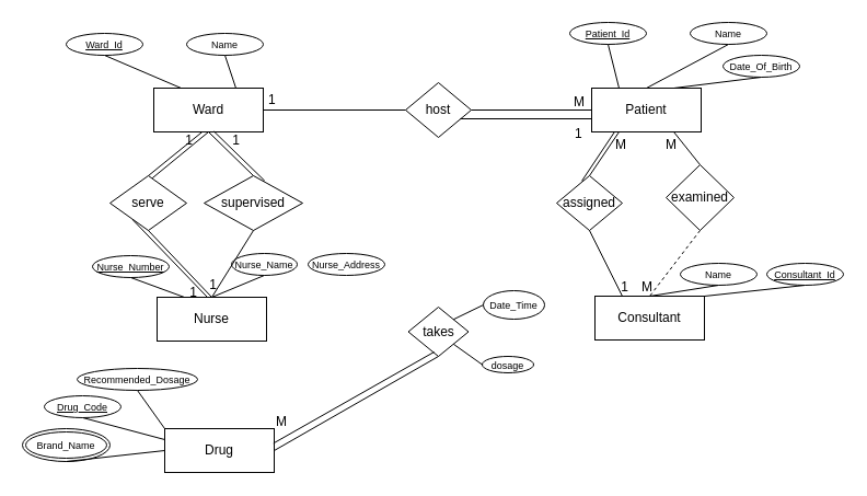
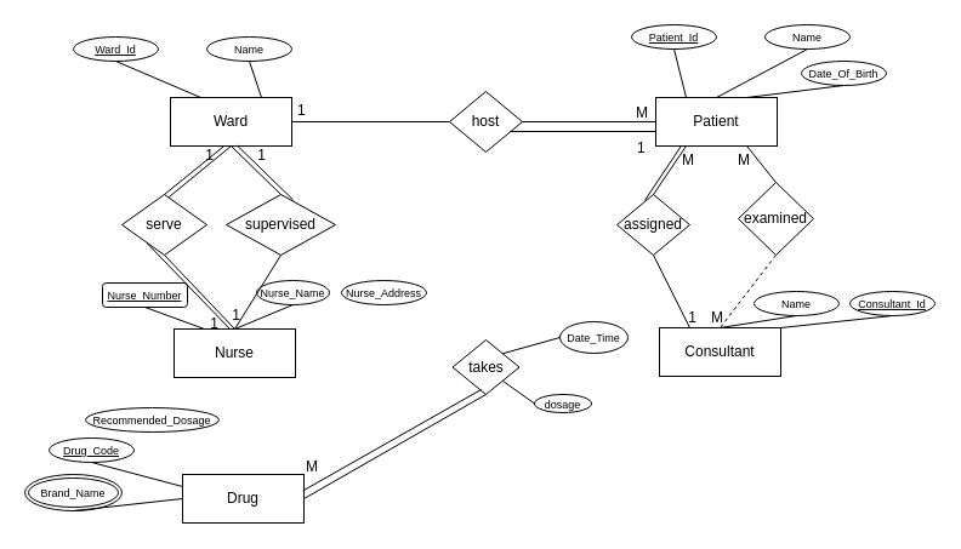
  <mxCell id="0" />
  <mxCell id="1" parent="0" />
  <mxCell id="2" value="Ward" style="whiteSpace=wrap;html=1;align=center;" vertex="1" parent="1"><mxGeometry x="140" y="80" width="100" height="40" as="geometry" /></mxCell>
  <mxCell id="3" value="Patient" style="whiteSpace=wrap;html=1;align=center;" vertex="1" parent="1"><mxGeometry x="540" y="80" width="100" height="40" as="geometry" /></mxCell>
  <mxCell id="4" value="Consultant" style="whiteSpace=wrap;html=1;align=center;" vertex="1" parent="1"><mxGeometry x="543" y="270" width="100" height="40" as="geometry" /></mxCell>
  <mxCell id="5" value="Nurse" style="whiteSpace=wrap;html=1;align=center;" vertex="1" parent="1"><mxGeometry x="143" y="271" width="100" height="40" as="geometry" /></mxCell>
  <mxCell id="6" value="Drug" style="whiteSpace=wrap;html=1;align=center;" vertex="1" parent="1"><mxGeometry x="150" y="391" width="100" height="40" as="geometry" /></mxCell>
  <mxCell id="7" value="&lt;font style=&quot;font-size: 9px;&quot;&gt;Ward_Id&lt;/font&gt;" style="ellipse;whiteSpace=wrap;html=1;align=center;fontStyle=4;" vertex="1" parent="1"><mxGeometry x="60" y="30" width="70" height="20" as="geometry" /></mxCell>
  <mxCell id="8" value="&lt;font style=&quot;font-size: 9px;&quot;&gt;Name&lt;/font&gt;" style="ellipse;whiteSpace=wrap;html=1;align=center;" vertex="1" parent="1"><mxGeometry x="170" y="30" width="70" height="20" as="geometry" /></mxCell>
  <mxCell id="9" value="&lt;font style=&quot;font-size: 9px;&quot;&gt;Patient_Id&lt;/font&gt;" style="ellipse;whiteSpace=wrap;html=1;align=center;fontStyle=4;" vertex="1" parent="1"><mxGeometry x="520" y="20" width="70" height="20" as="geometry" /></mxCell>
  <mxCell id="10" value="&lt;font style=&quot;font-size: 9px;&quot;&gt;Name&lt;/font&gt;" style="ellipse;whiteSpace=wrap;html=1;align=center;" vertex="1" parent="1"><mxGeometry x="630" y="20" width="70" height="20" as="geometry" /></mxCell>
- <mxCell id="11" value="&lt;font style=&quot;font-size: 9px;&quot;&gt;Nurse_Number&lt;/font&gt;" style="ellipse;whiteSpace=wrap;html=1;align=center;fontStyle=4;" vertex="1" parent="1"><mxGeometry x="84" y="233" width="70" height="20" as="geometry" /></mxCell>
+ <mxCell id="11" value="&lt;font style=&quot;font-size: 9px;&quot;&gt;Nurse_Number&lt;/font&gt;" style="whiteSpace=wrap;html=1;align=center;fontStyle=4;rounded=1;" vertex="1" parent="1"><mxGeometry x="84" y="233" width="70" height="20" as="geometry" /></mxCell>
  <mxCell id="12" value="&lt;font style=&quot;font-size: 9px;&quot;&gt;Nurse_Name&lt;/font&gt;" style="ellipse;whiteSpace=wrap;html=1;align=center;" vertex="1" parent="1"><mxGeometry x="211" y="231" width="60" height="20" as="geometry" /></mxCell>
  <mxCell id="13" value="&lt;font style=&quot;font-size: 9px;&quot;&gt;Consultant_Id&lt;/font&gt;" style="ellipse;whiteSpace=wrap;html=1;align=center;fontStyle=4;" vertex="1" parent="1"><mxGeometry x="700" y="240" width="70" height="20" as="geometry" /></mxCell>
  <mxCell id="14" value="&lt;font style=&quot;font-size: 9px;&quot;&gt;Name&lt;/font&gt;" style="ellipse;whiteSpace=wrap;html=1;align=center;" vertex="1" parent="1"><mxGeometry x="621" y="240" width="70" height="20" as="geometry" /></mxCell>
  <mxCell id="15" value="&lt;font style=&quot;font-size: 9px;&quot;&gt;Drug_Code&lt;/font&gt;" style="ellipse;whiteSpace=wrap;html=1;align=center;fontStyle=4;" vertex="1" parent="1"><mxGeometry x="40" y="361" width="70" height="20" as="geometry" /></mxCell>
  <mxCell id="16" value="&lt;font style=&quot;font-size: 9px;&quot;&gt;Recommended_Dosage&lt;/font&gt;" style="ellipse;whiteSpace=wrap;html=1;align=center;" vertex="1" parent="1"><mxGeometry x="70" y="336" width="110" height="20" as="geometry" /></mxCell>
  <mxCell id="17" value="&lt;font style=&quot;font-size: 9px;&quot;&gt;Date_Of_Birth&lt;/font&gt;" style="ellipse;whiteSpace=wrap;html=1;align=center;" vertex="1" parent="1"><mxGeometry x="660" y="50" width="70" height="20" as="geometry" /></mxCell>
  <mxCell id="18" value="&lt;font style=&quot;font-size: 9px;&quot;&gt;Nurse_Address&lt;/font&gt;" style="ellipse;whiteSpace=wrap;html=1;align=center;" vertex="1" parent="1"><mxGeometry x="281" y="231" width="70" height="20" as="geometry" /></mxCell>
  <mxCell id="19" value="&lt;font style=&quot;font-size: 9px;&quot;&gt;Brand_Name&lt;/font&gt;" style="ellipse;shape=doubleEllipse;margin=3;whiteSpace=wrap;html=1;align=center;" vertex="1" parent="1"><mxGeometry x="20" y="391" width="80" height="30" as="geometry" /></mxCell>
  <mxCell id="20" value="" style="endArrow=none;html=1;rounded=0;exitX=0.5;exitY=1;exitDx=0;exitDy=0;entryX=0.25;entryY=0;entryDx=0;entryDy=0;" edge="1" parent="1" source="7" target="2"><mxGeometry relative="1" as="geometry"><mxPoint x="45" y="70" as="sourcePoint" /><mxPoint x="205" y="70" as="targetPoint" /></mxGeometry></mxCell>
  <mxCell id="21" value="" style="endArrow=none;html=1;rounded=0;exitX=0.5;exitY=1;exitDx=0;exitDy=0;entryX=0.75;entryY=0;entryDx=0;entryDy=0;" edge="1" parent="1" source="8" target="2"><mxGeometry relative="1" as="geometry"><mxPoint x="200" y="40" as="sourcePoint" /><mxPoint x="270" y="80" as="targetPoint" /></mxGeometry></mxCell>
  <mxCell id="22" value="" style="endArrow=none;html=1;rounded=0;exitX=0.5;exitY=1;exitDx=0;exitDy=0;entryX=0.25;entryY=0;entryDx=0;entryDy=0;" edge="1" parent="1" source="9" target="3"><mxGeometry relative="1" as="geometry"><mxPoint x="560" y="50" as="sourcePoint" /><mxPoint x="570" y="90" as="targetPoint" /></mxGeometry></mxCell>
  <mxCell id="23" value="" style="endArrow=none;html=1;rounded=0;exitX=0.5;exitY=1;exitDx=0;exitDy=0;entryX=0.5;entryY=0;entryDx=0;entryDy=0;" edge="1" parent="1" source="10" target="3"><mxGeometry relative="1" as="geometry"><mxPoint x="565" y="50" as="sourcePoint" /><mxPoint x="575" y="90" as="targetPoint" /></mxGeometry></mxCell>
  <mxCell id="24" value="" style="endArrow=none;html=1;rounded=0;exitX=0.5;exitY=1;exitDx=0;exitDy=0;entryX=0.75;entryY=0;entryDx=0;entryDy=0;" edge="1" parent="1" source="17" target="3"><mxGeometry relative="1" as="geometry"><mxPoint x="675" y="50" as="sourcePoint" /><mxPoint x="600" y="90" as="targetPoint" /></mxGeometry></mxCell>
  <mxCell id="25" value="" style="endArrow=none;html=1;rounded=0;entryX=1;entryY=0;entryDx=0;entryDy=0;exitX=0.5;exitY=1;exitDx=0;exitDy=0;" edge="1" parent="1" source="13" target="4"><mxGeometry relative="1" as="geometry"><mxPoint x="533" y="270" as="sourcePoint" /><mxPoint x="573" y="320" as="targetPoint" /></mxGeometry></mxCell>
  <mxCell id="26" value="" style="endArrow=none;html=1;rounded=0;entryX=0.5;entryY=0;entryDx=0;entryDy=0;exitX=0.5;exitY=1;exitDx=0;exitDy=0;" edge="1" parent="1" source="14" target="4"><mxGeometry relative="1" as="geometry"><mxPoint x="538" y="270" as="sourcePoint" /><mxPoint x="578" y="280" as="targetPoint" /></mxGeometry></mxCell>
  <mxCell id="27" value="" style="endArrow=none;html=1;rounded=0;exitX=0.5;exitY=1;exitDx=0;exitDy=0;entryX=0.25;entryY=0;entryDx=0;entryDy=0;" edge="1" parent="1" source="11" target="5"><mxGeometry relative="1" as="geometry"><mxPoint x="93" y="191" as="sourcePoint" /><mxPoint x="253" y="191" as="targetPoint" /></mxGeometry></mxCell>
  <mxCell id="28" value="" style="endArrow=none;html=1;rounded=0;exitX=0.5;exitY=1;exitDx=0;exitDy=0;entryX=0.5;entryY=0;entryDx=0;entryDy=0;" edge="1" parent="1" source="12" target="5"><mxGeometry relative="1" as="geometry"><mxPoint x="168" y="261" as="sourcePoint" /><mxPoint x="178" y="281" as="targetPoint" /></mxGeometry></mxCell>
  <mxCell id="29" value="" style="endArrow=none;html=1;rounded=0;exitX=0.5;exitY=1;exitDx=0;exitDy=0;entryX=0;entryY=0.25;entryDx=0;entryDy=0;" edge="1" parent="1" source="15" target="6"><mxGeometry relative="1" as="geometry"><mxPoint x="140" y="371" as="sourcePoint" /><mxPoint x="300" y="371" as="targetPoint" /></mxGeometry></mxCell>
- <mxCell id="30" value="" style="endArrow=none;html=1;rounded=0;exitX=0.5;exitY=1;exitDx=0;exitDy=0;entryX=0;entryY=0;entryDx=0;entryDy=0;" edge="1" parent="1" source="16" target="6"><mxGeometry relative="1" as="geometry"><mxPoint x="145" y="391" as="sourcePoint" /><mxPoint x="185" y="401" as="targetPoint" /></mxGeometry></mxCell>
  <mxCell id="31" value="" style="endArrow=none;html=1;rounded=0;exitX=0.5;exitY=1;exitDx=0;exitDy=0;entryX=0;entryY=0.5;entryDx=0;entryDy=0;" edge="1" parent="1" source="19" target="6"><mxGeometry relative="1" as="geometry"><mxPoint x="245" y="391" as="sourcePoint" /><mxPoint x="210" y="401" as="targetPoint" /></mxGeometry></mxCell>
  <mxCell id="32" value="host" style="shape=rhombus;perimeter=rhombusPerimeter;whiteSpace=wrap;html=1;align=center;" vertex="1" parent="1"><mxGeometry x="370" y="75" width="60" height="50" as="geometry" /></mxCell>
  <mxCell id="33" value="" style="endArrow=none;html=1;rounded=0;exitX=1;exitY=0.5;exitDx=0;exitDy=0;entryX=0;entryY=0.5;entryDx=0;entryDy=0;" edge="1" parent="1" source="2" target="32"><mxGeometry relative="1" as="geometry"><mxPoint x="250" y="125" as="sourcePoint" /><mxPoint x="410" y="125" as="targetPoint" /></mxGeometry></mxCell>
  <mxCell id="34" value="" style="endArrow=none;html=1;rounded=0;exitX=1;exitY=0.5;exitDx=0;exitDy=0;entryX=0;entryY=0.5;entryDx=0;entryDy=0;" edge="1" parent="1" source="32" target="3"><mxGeometry relative="1" as="geometry"><mxPoint x="390" y="130" as="sourcePoint" /><mxPoint x="520" y="130" as="targetPoint" /></mxGeometry></mxCell>
  <mxCell id="35" value="" style="endArrow=none;html=1;rounded=0;entryX=0;entryY=0.75;entryDx=0;entryDy=0;" edge="1" parent="1"><mxGeometry relative="1" as="geometry"><mxPoint x="420" y="108" as="sourcePoint" /><mxPoint x="540" y="108" as="targetPoint" /></mxGeometry></mxCell>
  <mxCell id="36" value="1" style="text;strokeColor=none;fillColor=none;spacingLeft=4;spacingRight=4;overflow=hidden;rotatable=0;points=[[0,0.5],[1,0.5]];portConstraint=eastwest;fontSize=12;whiteSpace=wrap;html=1;" vertex="1" parent="1"><mxGeometry x="239" y="77" width="40" height="30" as="geometry" /></mxCell>
  <mxCell id="37" value="M" style="text;strokeColor=none;fillColor=none;spacingLeft=4;spacingRight=4;overflow=hidden;rotatable=0;points=[[0,0.5],[1,0.5]];portConstraint=eastwest;fontSize=12;whiteSpace=wrap;html=1;" vertex="1" parent="1"><mxGeometry x="518" y="79" width="40" height="30" as="geometry" /></mxCell>
  <mxCell id="38" value="assigned" style="shape=rhombus;perimeter=rhombusPerimeter;whiteSpace=wrap;html=1;align=center;" vertex="1" parent="1"><mxGeometry x="508" y="160" width="60" height="50" as="geometry" /></mxCell>
  <mxCell id="39" value="examined" style="shape=rhombus;perimeter=rhombusPerimeter;whiteSpace=wrap;html=1;align=center;" vertex="1" parent="1"><mxGeometry x="608" y="150" width="62" height="60" as="geometry" /></mxCell>
  <mxCell id="40" value="" style="endArrow=none;html=1;rounded=0;exitX=0.25;exitY=1;exitDx=0;exitDy=0;entryX=0.5;entryY=0;entryDx=0;entryDy=0;" edge="1" parent="1" source="3" target="38"><mxGeometry relative="1" as="geometry"><mxPoint x="483" y="158.57" as="sourcePoint" /><mxPoint x="643" y="158.57" as="targetPoint" /></mxGeometry></mxCell>
  <mxCell id="41" value="M" style="resizable=0;html=1;whiteSpace=wrap;align=right;verticalAlign=bottom;" connectable="0" vertex="1" parent="40"><mxGeometry x="1" relative="1" as="geometry"><mxPoint x="35" y="-20" as="offset" /></mxGeometry></mxCell>
  <mxCell id="42" value="" style="endArrow=none;html=1;rounded=0;exitX=0.5;exitY=1;exitDx=0;exitDy=0;entryX=0.25;entryY=0;entryDx=0;entryDy=0;" edge="1" parent="1" source="38" target="4"><mxGeometry relative="1" as="geometry"><mxPoint x="575" y="130" as="sourcePoint" /><mxPoint x="548" y="170" as="targetPoint" /></mxGeometry></mxCell>
  <mxCell id="43" value="1" style="resizable=0;html=1;whiteSpace=wrap;align=right;verticalAlign=bottom;" connectable="0" vertex="1" parent="42"><mxGeometry x="1" relative="1" as="geometry"><mxPoint x="7" as="offset" /></mxGeometry></mxCell>
  <mxCell id="44" value="" style="endArrow=none;html=1;rounded=0;exitX=0.5;exitY=1;exitDx=0;exitDy=0;entryX=0.5;entryY=0;entryDx=0;entryDy=0;dashed=1;" edge="1" parent="1" source="39" target="4"><mxGeometry relative="1" as="geometry"><mxPoint x="590" y="200" as="sourcePoint" /><mxPoint x="620" y="260" as="targetPoint" /></mxGeometry></mxCell>
  <mxCell id="45" value="M" style="resizable=0;html=1;whiteSpace=wrap;align=right;verticalAlign=bottom;" connectable="0" vertex="1" parent="44"><mxGeometry x="1" relative="1" as="geometry"><mxPoint x="4" as="offset" /></mxGeometry></mxCell>
  <mxCell id="46" value="" style="endArrow=none;html=1;rounded=0;exitX=0.75;exitY=1;exitDx=0;exitDy=0;entryX=0.5;entryY=0;entryDx=0;entryDy=0;" edge="1" parent="1" source="3" target="39"><mxGeometry relative="1" as="geometry"><mxPoint x="653" y="140" as="sourcePoint" /><mxPoint x="608" y="200" as="targetPoint" /></mxGeometry></mxCell>
  <mxCell id="47" value="M" style="resizable=0;html=1;whiteSpace=wrap;align=right;verticalAlign=bottom;" connectable="0" vertex="1" parent="46"><mxGeometry x="1" relative="1" as="geometry"><mxPoint x="-20" y="-10" as="offset" /></mxGeometry></mxCell>
  <mxCell id="48" value="" style="endArrow=none;html=1;rounded=0;entryX=0.384;entryY=0.095;entryDx=0;entryDy=0;exitX=0.212;exitY=0.989;exitDx=0;exitDy=0;exitPerimeter=0;entryPerimeter=0;" edge="1" parent="1" source="3" target="38"><mxGeometry relative="1" as="geometry"><mxPoint x="380" y="220" as="sourcePoint" /><mxPoint x="540" y="220" as="targetPoint" /></mxGeometry></mxCell>
  <mxCell id="49" value="takes" style="shape=rhombus;perimeter=rhombusPerimeter;whiteSpace=wrap;html=1;align=center;" vertex="1" parent="1"><mxGeometry x="372.5" y="280" width="55" height="45" as="geometry" /></mxCell>
  <mxCell id="50" value="" style="endArrow=none;html=1;rounded=0;exitX=0.5;exitY=1;exitDx=0;exitDy=0;entryX=1;entryY=0.5;entryDx=0;entryDy=0;" edge="1" parent="1" source="49" target="6"><mxGeometry relative="1" as="geometry"><mxPoint x="445" y="340" as="sourcePoint" /><mxPoint x="330" y="525" as="targetPoint" /></mxGeometry></mxCell>
  <mxCell id="51" value="&lt;font style=&quot;font-size: 9px;&quot;&gt;dosage&lt;/font&gt;" style="ellipse;whiteSpace=wrap;html=1;align=center;" vertex="1" parent="1"><mxGeometry x="440" y="325" width="47" height="15" as="geometry" /></mxCell>
  <mxCell id="52" value="" style="endArrow=none;html=1;rounded=0;exitX=1;exitY=1;exitDx=0;exitDy=0;entryX=0;entryY=0.5;entryDx=0;entryDy=0;" edge="1" parent="1" source="49" target="51"><mxGeometry relative="1" as="geometry"><mxPoint x="408" y="399.41" as="sourcePoint" /><mxPoint x="568" y="399.41" as="targetPoint" /></mxGeometry></mxCell>
- <mxCell id="53" value="&lt;font style=&quot;font-size: 9px;&quot;&gt;Date_Time&lt;/font&gt;" style="ellipse;whiteSpace=wrap;html=1;align=center;" vertex="1" parent="1"><mxGeometry x="441" y="265" width="56" height="26" as="geometry" /></mxCell>
+ <mxCell id="53" value="&lt;font style=&quot;font-size: 9px;&quot;&gt;Date_Time&lt;/font&gt;" style="ellipse;whiteSpace=wrap;html=1;align=center;" vertex="1" parent="1"><mxGeometry x="461" y="265" width="56" height="26" as="geometry" /></mxCell>
  <mxCell id="54" value="" style="endArrow=none;html=1;rounded=0;exitX=1;exitY=0;exitDx=0;exitDy=0;entryX=0;entryY=0.5;entryDx=0;entryDy=0;" edge="1" parent="1" target="53" source="49"><mxGeometry relative="1" as="geometry"><mxPoint x="456" y="311" as="sourcePoint" /><mxPoint x="612" y="330.41" as="targetPoint" /></mxGeometry></mxCell>
  <mxCell id="55" value="M" style="text;strokeColor=none;fillColor=none;spacingLeft=4;spacingRight=4;overflow=hidden;rotatable=0;points=[[0,0.5],[1,0.5]];portConstraint=eastwest;fontSize=12;whiteSpace=wrap;html=1;" vertex="1" parent="1"><mxGeometry x="246" y="371" width="40" height="30" as="geometry" /></mxCell>
  <mxCell id="56" value="1" style="text;strokeColor=none;fillColor=none;spacingLeft=4;spacingRight=4;overflow=hidden;rotatable=0;points=[[0,0.5],[1,0.5]];portConstraint=eastwest;fontSize=12;whiteSpace=wrap;html=1;" vertex="1" parent="1"><mxGeometry x="519" y="108" width="40" height="30" as="geometry" /></mxCell>
  <mxCell id="57" value="" style="endArrow=none;html=1;rounded=0;exitX=0.5;exitY=1;exitDx=0;exitDy=0;entryX=0.993;entryY=0.334;entryDx=0;entryDy=0;entryPerimeter=0;" edge="1" parent="1" target="6"><mxGeometry relative="1" as="geometry"><mxPoint x="396" y="321" as="sourcePoint" /><mxPoint x="239" y="436" as="targetPoint" /></mxGeometry></mxCell>
  <mxCell id="58" value="supervised" style="shape=rhombus;perimeter=rhombusPerimeter;whiteSpace=wrap;html=1;align=center;" vertex="1" parent="1"><mxGeometry x="186" y="160" width="90" height="50" as="geometry" /></mxCell>
  <mxCell id="59" value="" style="endArrow=none;html=1;rounded=0;exitX=0.5;exitY=1;exitDx=0;exitDy=0;entryX=0.5;entryY=0;entryDx=0;entryDy=0;" edge="1" parent="1" source="58" target="5"><mxGeometry relative="1" as="geometry"><mxPoint x="110" y="220" as="sourcePoint" /><mxPoint x="270" y="220" as="targetPoint" /></mxGeometry></mxCell>
  <mxCell id="60" value="1" style="resizable=0;html=1;whiteSpace=wrap;align=right;verticalAlign=bottom;" connectable="0" vertex="1" parent="59"><mxGeometry x="1" relative="1" as="geometry"><mxPoint x="-12" y="4" as="offset" /></mxGeometry></mxCell>
  <mxCell id="61" value="" style="endArrow=none;html=1;rounded=0;exitX=0.5;exitY=1;exitDx=0;exitDy=0;entryX=0.5;entryY=0;entryDx=0;entryDy=0;" edge="1" parent="1" source="2" target="58"><mxGeometry relative="1" as="geometry"><mxPoint x="287" y="150" as="sourcePoint" /><mxPoint x="286" y="211" as="targetPoint" /></mxGeometry></mxCell>
  <mxCell id="62" value="1" style="resizable=0;html=1;whiteSpace=wrap;align=right;verticalAlign=bottom;" connectable="0" vertex="1" parent="61"><mxGeometry x="1" relative="1" as="geometry"><mxPoint x="-11" y="-24" as="offset" /></mxGeometry></mxCell>
  <mxCell id="63" value="" style="endArrow=none;html=1;rounded=0;exitX=0.5;exitY=1;exitDx=0;exitDy=0;entryX=0.614;entryY=0.092;entryDx=0;entryDy=0;entryPerimeter=0;" edge="1" parent="1" target="58"><mxGeometry relative="1" as="geometry"><mxPoint x="195" y="119.6" as="sourcePoint" /><mxPoint x="227.05" y="164" as="targetPoint" /></mxGeometry></mxCell>
  <mxCell id="64" value="serve" style="shape=rhombus;perimeter=rhombusPerimeter;whiteSpace=wrap;html=1;align=center;" vertex="1" parent="1"><mxGeometry x="100" y="160" width="70" height="50" as="geometry" /></mxCell>
  <mxCell id="65" value="" style="endArrow=none;html=1;rounded=0;exitX=0.5;exitY=1;exitDx=0;exitDy=0;entryX=0.5;entryY=0;entryDx=0;entryDy=0;" edge="1" parent="1" source="64" target="5"><mxGeometry relative="1" as="geometry"><mxPoint x="110" y="220" as="sourcePoint" /><mxPoint x="270" y="220" as="targetPoint" /></mxGeometry></mxCell>
  <mxCell id="66" value="1" style="resizable=0;html=1;whiteSpace=wrap;align=right;verticalAlign=bottom;" connectable="0" vertex="1" parent="65"><mxGeometry x="1" relative="1" as="geometry"><mxPoint x="6" y="-3" as="offset" /></mxGeometry></mxCell>
  <mxCell id="67" value="" style="endArrow=none;html=1;rounded=0;exitX=0.299;exitY=0.808;exitDx=0;exitDy=0;exitPerimeter=0;" edge="1" parent="1" source="64"><mxGeometry relative="1" as="geometry"><mxPoint x="127.07" y="206.35" as="sourcePoint" /><mxPoint x="189" y="271" as="targetPoint" /></mxGeometry></mxCell>
  <mxCell id="68" value="" style="endArrow=none;html=1;rounded=0;exitX=0.442;exitY=1.001;exitDx=0;exitDy=0;entryX=0.5;entryY=0;entryDx=0;entryDy=0;exitPerimeter=0;" edge="1" parent="1" source="2" target="64"><mxGeometry relative="1" as="geometry"><mxPoint x="112" y="109" as="sourcePoint" /><mxPoint x="84" y="170" as="targetPoint" /></mxGeometry></mxCell>
  <mxCell id="69" value="1" style="resizable=0;html=1;whiteSpace=wrap;align=right;verticalAlign=bottom;" connectable="0" vertex="1" parent="68"><mxGeometry x="1" relative="1" as="geometry"><mxPoint x="42" y="-24" as="offset" /></mxGeometry></mxCell>
  <mxCell id="70" value="" style="endArrow=none;html=1;rounded=0;entryX=0.553;entryY=0.043;entryDx=0;entryDy=0;entryPerimeter=0;exitX=0.5;exitY=1;exitDx=0;exitDy=0;" edge="1" parent="1" source="2" target="64"><mxGeometry relative="1" as="geometry"><mxPoint x="190" y="130" as="sourcePoint" /><mxPoint x="130" y="170.6" as="targetPoint" /></mxGeometry></mxCell>
